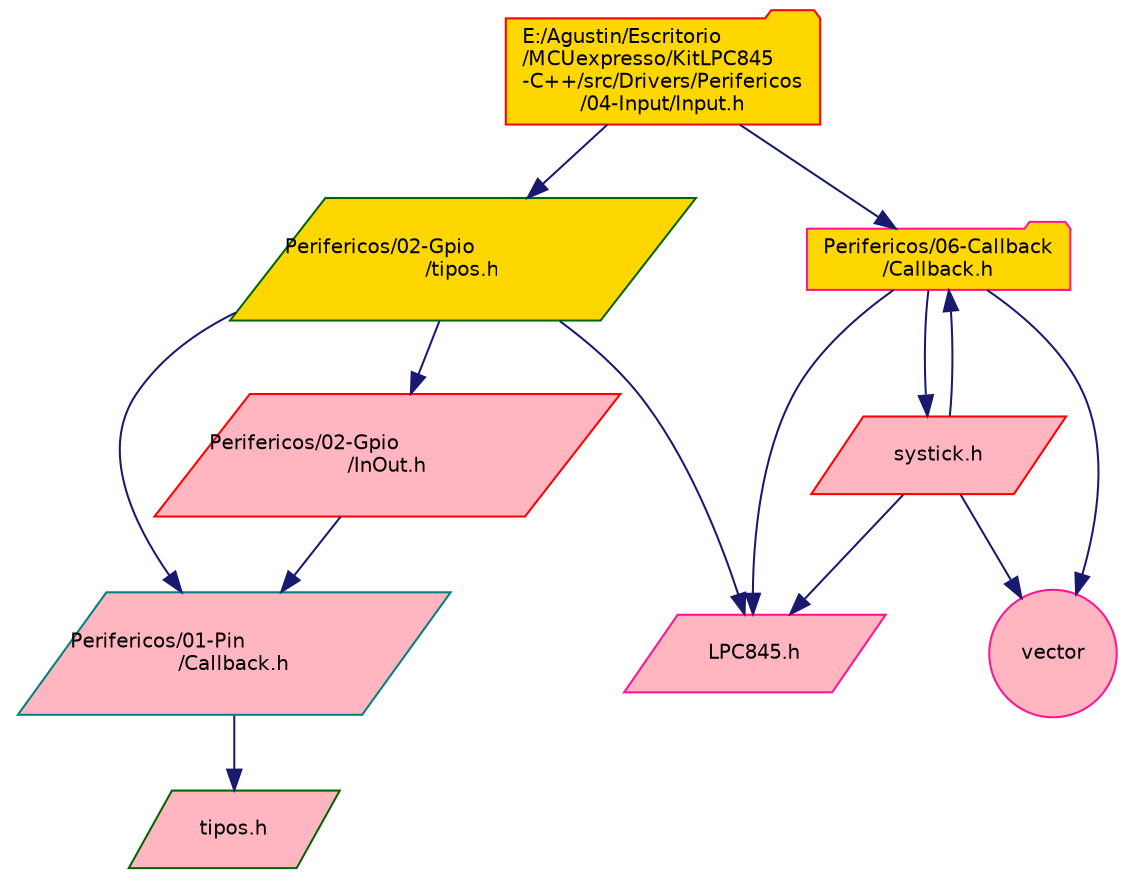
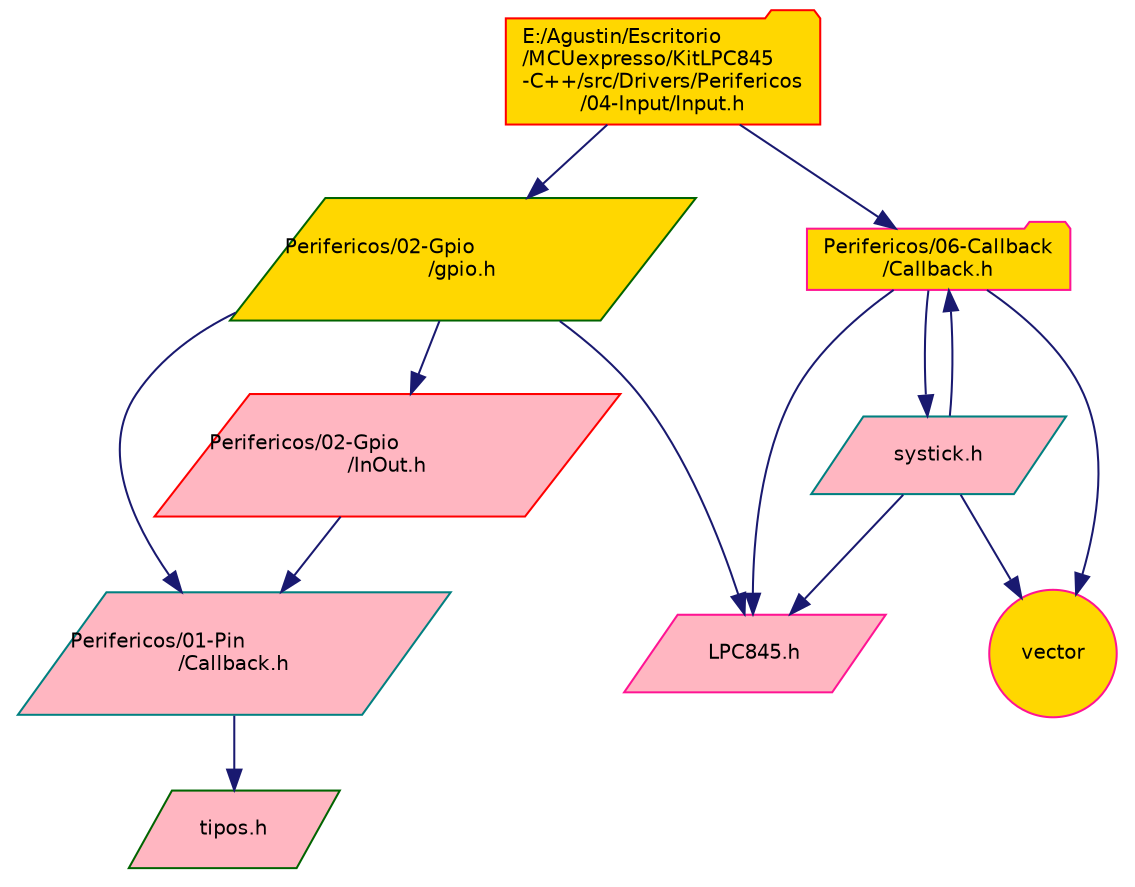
  digraph {
    node [color=deeppink fillcolor=lightpink fontname=Helvetica fontsize=10 shape=parallelogram style=filled]
    edge [color=midnightblue fontname=Helvetica fontsize=10 labelfontname=Helvetica labelfontsize=10 style=solid]
    n1 [color=red fillcolor=gold fontcolor=black height=0.2 label="E:/Agustin/Escritorio\l/MCUexpresso/KitLPC845\l-C++/src/Drivers/Perifericos\l/04-Input/Input.h" shape=folder width=0.4]
-   n2 [color=darkgreen fillcolor=gold height=0.2 label="Perifericos/02-Gpio\l/tipos.h" width=0.4]
+   n2 [color=darkgreen fillcolor=gold height=0.2 label="Perifericos/02-Gpio\l/gpio.h" width=0.4]
    n3 [fillcolor=gold height=0.2 label="Perifericos/06-Callback\l/Callback.h" shape=folder width=0.4]
    n4 [height=0.2 label="LPC845.h" width=0.4]
    n5 [color=teal height=0.2 label="Perifericos/01-Pin\l/Callback.h" width=0.4]
    n6 [color=red height=0.2 label="Perifericos/02-Gpio\l/InOut.h" width=0.4]
-   n7 [height=0.2 label=vector shape=circle width=0.4]
-   n8 [color=red height=0.2 label="systick.h" width=0.4]
+   n7 [fillcolor=gold height=0.2 label=vector shape=circle width=0.4]
+   n8 [color=teal height=0.2 label="systick.h" width=0.4]
    n9 [color=darkgreen height=0.2 label="tipos.h" width=0.4]
    n1 -> n2
    n1 -> n3
    n2 -> n4
    n2 -> n5
    n2 -> n6
    n3 -> n4
    n3 -> n7
    n3 -> n8
    n5 -> n9
    n6 -> n5
    n8 -> n3
    n8 -> n4
    n8 -> n7
  }
